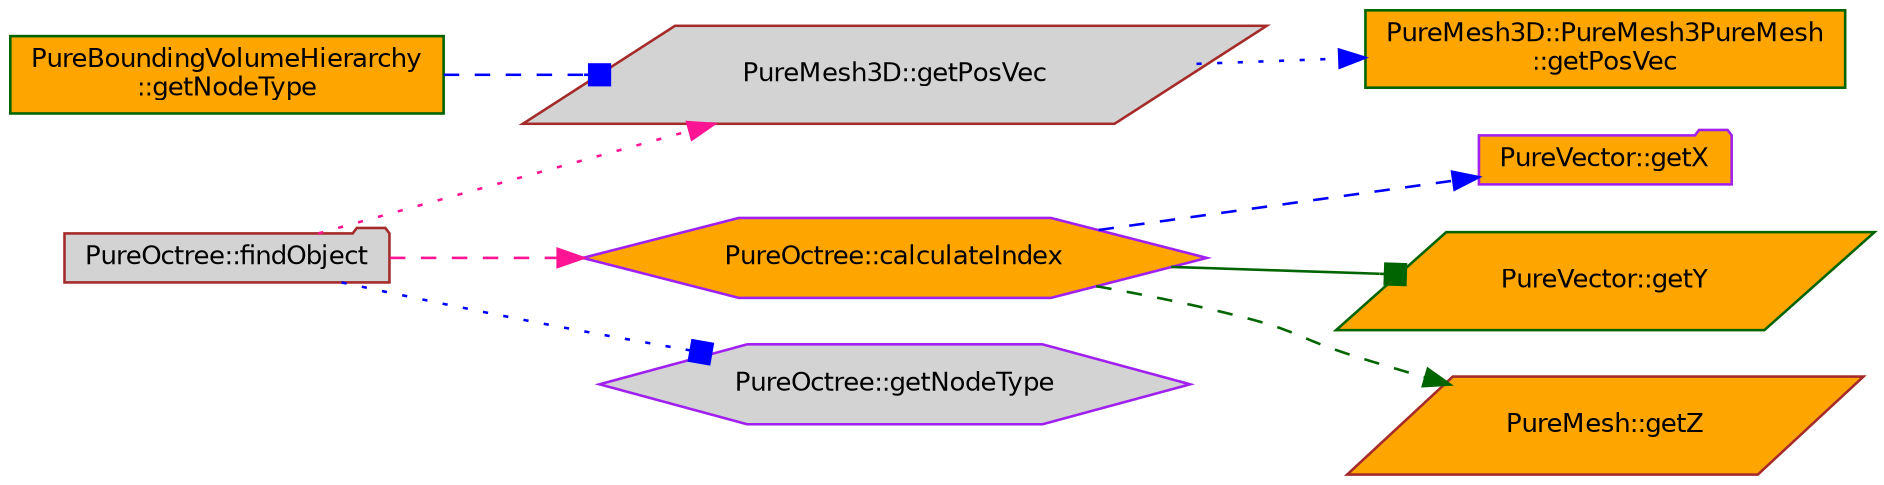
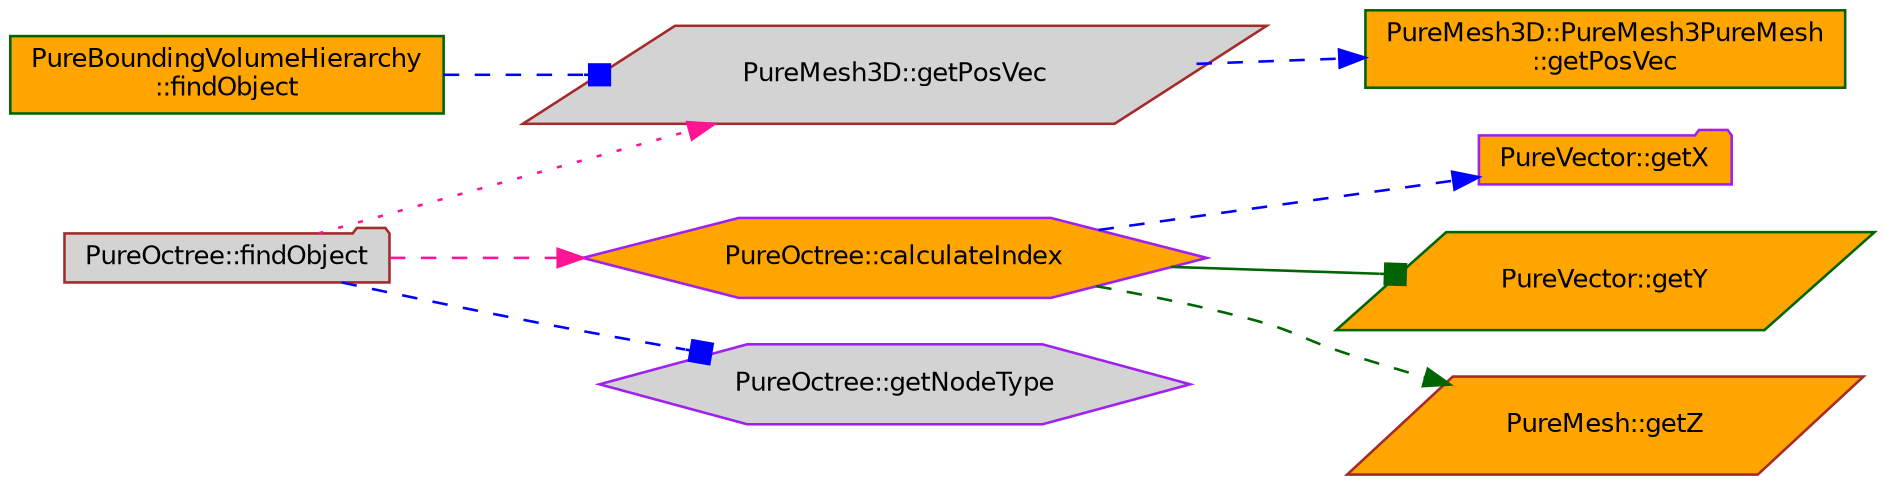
  digraph {
    rankdir=LR
    node [color=darkgreen fillcolor=orange fontname=Helvetica fontsize=10 shape=parallelogram style=filled]
    edge [arrowhead=normal color=blue fontname=Helvetica fontsize=10 labelfontname=Helvetica labelfontsize=10 style=dashed]
-   n1 [fontcolor=black height=0.2 label="PureBoundingVolumeHierarchy\l::getNodeType" shape=box width=0.4]
+   n1 [fontcolor=black height=0.2 label="PureBoundingVolumeHierarchy\l::findObject" shape=box width=0.4]
    n2 [color=brown fillcolor=lightgrey height=0.2 label="PureMesh3D::getPosVec" width=0.4]
    n3 [color=brown fillcolor=lightgrey height=0.2 label="PureOctree::findObject" shape=folder width=0.4]
    n4 [color=purple height=0.2 label="PureOctree::calculateIndex" shape=hexagon width=0.4]
    n5 [color=purple fillcolor=lightgrey height=0.2 label="PureOctree::getNodeType" shape=hexagon width=0.4]
    n6 [color=purple height=0.2 label="PureVector::getX" shape=folder width=0.4]
    n7 [height=0.2 label="PureVector::getY" width=0.4]
    n8 [color=brown height=0.2 label="PureMesh::getZ" width=0.4]
    n9 [height=0.2 label="PureMesh3D::PureMesh3PureMesh\l::getPosVec" shape=box width=0.4]
    n1 -> n2 [arrowhead=box]
-   n2 -> n9 [style=dotted]
+   n2 -> n9
    n3 -> n2 [color=deeppink style=dotted]
    n3 -> n4 [color=deeppink]
-   n3 -> n5 [arrowhead=box style=dotted]
+   n3 -> n5 [arrowhead=box]
    n4 -> n6
    n4 -> n7 [arrowhead=box color=darkgreen style=solid]
    n4 -> n8 [color=darkgreen]
  }
